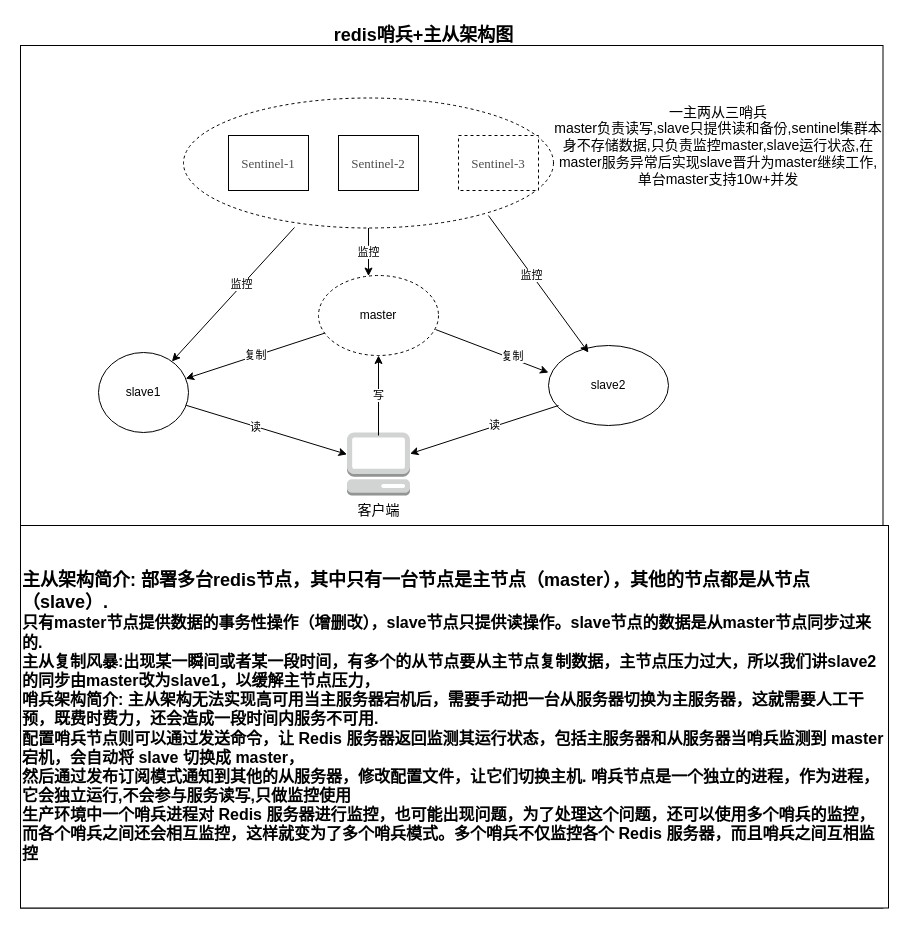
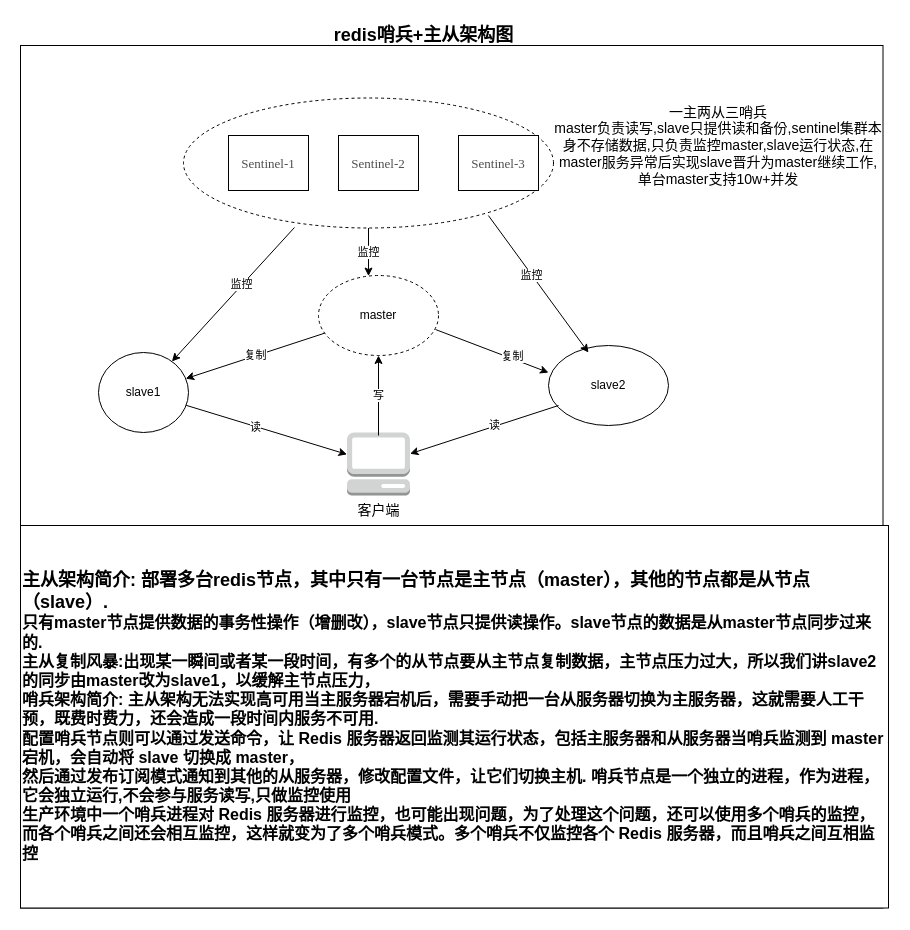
  <mxCell id="0" />
  <mxCell id="1" parent="0" />
  <mxCell id="2" value="" style="whiteSpace=wrap;html=1;aspect=fixed;" parent="1" vertex="1"><mxGeometry x="20" y="45" width="862.5" height="862.5" as="geometry" /></mxCell>
  <mxCell id="3" value="" style="rounded=0;whiteSpace=wrap;html=1;" parent="1" vertex="1"><mxGeometry x="288" y="155" width="60" height="35" as="geometry" /></mxCell>
  <mxCell id="4" value="监控" style="edgeStyle=orthogonalEdgeStyle;rounded=0;orthogonalLoop=1;jettySize=auto;html=1;" parent="1" source="5" target="9" edge="1"><mxGeometry relative="1" as="geometry"><Array as="points"><mxPoint x="368" y="245" /><mxPoint x="368" y="245" /></Array></mxGeometry></mxCell>
  <mxCell id="5" value="Attribute" style="ellipse;whiteSpace=wrap;html=1;align=center;dashed=1;" parent="1" vertex="1"><mxGeometry x="183" y="97.5" width="370" height="130" as="geometry" /></mxCell>
  <mxCell id="6" value="&lt;span style=&quot;color: rgb(77, 77, 77); font-family: 微软雅黑; font-size: 13px; background-color: rgba(255, 255, 255, 0.01);&quot;&gt;Sentinel-1&lt;/span&gt;" style="rounded=0;whiteSpace=wrap;html=1;" parent="1" vertex="1"><mxGeometry x="228" y="135" width="80" height="55" as="geometry" /></mxCell>
  <mxCell id="7" value="&lt;span style=&quot;color: rgb(77, 77, 77); font-family: 微软雅黑; font-size: 13px; background-color: rgba(255, 255, 255, 0.01);&quot;&gt;Sentinel-2&lt;/span&gt;" style="rounded=0;whiteSpace=wrap;html=1;" parent="1" vertex="1"><mxGeometry x="338" y="135" width="80" height="55" as="geometry" /></mxCell>
- <mxCell id="8" value="&lt;span style=&quot;color: rgb(77, 77, 77); font-family: 微软雅黑; font-size: 13px; background-color: rgba(255, 255, 255, 0.01);&quot;&gt;Sentinel-3&lt;/span&gt;" style="rounded=0;whiteSpace=wrap;html=1;dashed=1;" parent="1" vertex="1"><mxGeometry x="458" y="135" width="80" height="55" as="geometry" /></mxCell>
+ <mxCell id="8" value="&lt;span style=&quot;color: rgb(77, 77, 77); font-family: 微软雅黑; font-size: 13px; background-color: rgba(255, 255, 255, 0.01);&quot;&gt;Sentinel-3&lt;/span&gt;" style="rounded=0;whiteSpace=wrap;html=1;" parent="1" vertex="1"><mxGeometry x="458" y="135" width="80" height="55" as="geometry" /></mxCell>
  <mxCell id="9" value="master" style="ellipse;whiteSpace=wrap;html=1;dashed=1;" parent="1" vertex="1"><mxGeometry x="318" y="275" width="120" height="80" as="geometry" /></mxCell>
  <mxCell id="10" value="slave1" style="ellipse;whiteSpace=wrap;html=1;" parent="1" vertex="1"><mxGeometry x="98" y="352" width="90" height="80" as="geometry" /></mxCell>
  <mxCell id="11" value="slave2" style="ellipse;whiteSpace=wrap;html=1;" parent="1" vertex="1"><mxGeometry x="548" y="345" width="120" height="80" as="geometry" /></mxCell>
  <mxCell id="12" value="复制" style="endArrow=classic;html=1;rounded=0;" parent="1" source="9" target="10" edge="1"><mxGeometry width="50" height="50" relative="1" as="geometry"><mxPoint x="318" y="385" as="sourcePoint" /><mxPoint x="368" y="335" as="targetPoint" /></mxGeometry></mxCell>
  <mxCell id="13" value="" style="endArrow=classic;html=1;rounded=0;exitX=0.975;exitY=0.675;exitDx=0;exitDy=0;exitPerimeter=0;entryX=0;entryY=0.338;entryDx=0;entryDy=0;entryPerimeter=0;" parent="1" source="9" target="11" edge="1"><mxGeometry width="50" height="50" relative="1" as="geometry"><mxPoint x="428" y="355" as="sourcePoint" /><mxPoint x="478" y="305" as="targetPoint" /></mxGeometry></mxCell>
  <mxCell id="14" value="复制" style="edgeLabel;html=1;align=center;verticalAlign=middle;resizable=0;points=[];" parent="13" vertex="1" connectable="0"><mxGeometry x="0.346" y="3" relative="1" as="geometry"><mxPoint as="offset" /></mxGeometry></mxCell>
  <mxCell id="15" value="" style="endArrow=classic;html=1;rounded=0;exitX=0.3;exitY=0.996;exitDx=0;exitDy=0;exitPerimeter=0;" parent="1" source="5" target="10" edge="1"><mxGeometry width="50" height="50" relative="1" as="geometry"><mxPoint x="278" y="285" as="sourcePoint" /><mxPoint x="328" y="235" as="targetPoint" /></mxGeometry></mxCell>
  <mxCell id="16" value="监控" style="edgeLabel;html=1;align=center;verticalAlign=middle;resizable=0;points=[];" parent="15" vertex="1" connectable="0"><mxGeometry x="-0.141" y="-1" relative="1" as="geometry"><mxPoint as="offset" /></mxGeometry></mxCell>
  <mxCell id="17" value="" style="endArrow=classic;html=1;rounded=0;exitX=0.824;exitY=0.904;exitDx=0;exitDy=0;exitPerimeter=0;entryX=0.333;entryY=0.088;entryDx=0;entryDy=0;entryPerimeter=0;" parent="1" source="5" target="11" edge="1"><mxGeometry width="50" height="50" relative="1" as="geometry"><mxPoint x="606.5" y="227.5" as="sourcePoint" /><mxPoint x="538.002" y="377.26" as="targetPoint" /></mxGeometry></mxCell>
  <mxCell id="18" value="监控" style="edgeLabel;html=1;align=center;verticalAlign=middle;resizable=0;points=[];" parent="17" vertex="1" connectable="0"><mxGeometry x="-0.141" y="-1" relative="1" as="geometry"><mxPoint as="offset" /></mxGeometry></mxCell>
  <mxCell id="19" value="一主两从三哨兵" style="text;html=1;align=center;verticalAlign=middle;resizable=0;points=[];autosize=1;strokeColor=none;fillColor=none;" parent="1" vertex="1"><mxGeometry x="368" y="565" width="110" height="30" as="geometry" /></mxCell>
  <mxCell id="20" value="&lt;div&gt;&lt;b&gt;&lt;font style=&quot;font-size: 18px;&quot;&gt;主从架构简介: 部署多台redis节点，其中只有一台节点是主节点（master），其他的节点都是从节点（slave）.&lt;/font&gt;&lt;/b&gt;&lt;/div&gt;&lt;div&gt;&lt;b&gt;&lt;font size=&quot;3&quot;&gt;只有master节点提供数据的事务性操作（增删改），slave节点只提供读操作。slave节点的数据是从master节点同步过来的.&lt;/font&gt;&lt;/b&gt;&lt;/div&gt;&lt;div&gt;&lt;b&gt;&lt;font size=&quot;3&quot;&gt;主从复制风暴:出现某一瞬间或者某一段时间，有多个的从节点要从主节点复制数据，主节点压力过大，所以我们讲slave2的同步由master改为slave1，以缓解主节点压力，&lt;/font&gt;&lt;/b&gt;&lt;/div&gt;&lt;div&gt;&lt;b&gt;&lt;font size=&quot;3&quot;&gt;哨兵架构简介: 主从架构无法实现高可用当主服务器宕机后，需要手动把一台从服务器切换为主服务器，这就需要人工干预，既费时费力，还会造成一段时间内服务不可用.&lt;/font&gt;&lt;/b&gt;&lt;/div&gt;&lt;div&gt;&lt;b&gt;&lt;font size=&quot;3&quot;&gt;配置哨兵节点则可以通过发送命令，让 Redis 服务器返回监测其运行状态，包括主服务器和从服务器当哨兵监测到 master 宕机，会自动将 slave 切换成 master，&lt;/font&gt;&lt;/b&gt;&lt;/div&gt;&lt;div&gt;&lt;b&gt;&lt;font size=&quot;3&quot;&gt;然后通过发布订阅模式通知到其他的从服务器，修改配置文件，让它们切换主机. 哨兵节点是一个独立的进程，作为进程，它会独立运行,不会参与服务读写,只做监控使用&lt;/font&gt;&lt;/b&gt;&lt;/div&gt;&lt;div&gt;&lt;b&gt;&lt;font size=&quot;3&quot;&gt;生产环境中一个哨兵进程对 Redis 服务器进行监控，也可能出现问题，为了处理这个问题，还可以使用多个哨兵的监控，&lt;/font&gt;&lt;/b&gt;&lt;/div&gt;&lt;div&gt;&lt;b&gt;&lt;font size=&quot;3&quot;&gt;而各个哨兵之间还会相互监控，这样就变为了多个哨兵模式。多个哨兵不仅监控各个 Redis 服务器，而且哨兵之间互相监控&lt;/font&gt;&lt;/b&gt;&lt;/div&gt;" style="rounded=0;whiteSpace=wrap;html=1;align=left;" parent="1" vertex="1"><mxGeometry x="20" y="525" width="868" height="382.5" as="geometry" /></mxCell>
  <mxCell id="21" value="&lt;font style=&quot;font-size: 18px;&quot;&gt;&lt;b&gt;redis哨兵+主从架构图&lt;/b&gt;&lt;/font&gt;" style="text;html=1;align=center;verticalAlign=middle;resizable=0;points=[];autosize=1;strokeColor=none;fillColor=none;" parent="1" vertex="1"><mxGeometry x="323" y="20" width="200" height="30" as="geometry" /></mxCell>
  <mxCell id="22" value="&lt;span style=&quot;text-align: left;&quot;&gt;一主两从三哨兵&lt;/span&gt;&lt;br style=&quot;border-color: var(--border-color); text-align: left;&quot;&gt;&lt;span style=&quot;text-align: left;&quot;&gt;master负责读写,slave只提供读和备份,sentinel集群本身不存储数据,只负责监控master,slave运行状态,在master服务异常后实现slave晋升为master继续工作,单台master支持10w+并发&lt;/span&gt;" style="text;html=1;strokeColor=none;fillColor=none;align=center;verticalAlign=middle;whiteSpace=wrap;rounded=0;fontSize=14;fontColor=#000000;" parent="1" vertex="1"><mxGeometry x="553" y="115" width="330" height="60" as="geometry" /></mxCell>
  <mxCell id="23" value="客户端" style="outlineConnect=0;dashed=0;verticalLabelPosition=bottom;verticalAlign=top;align=center;html=1;shape=mxgraph.aws3.management_console;fillColor=#D2D3D3;gradientColor=none;fontSize=14;fontColor=#000000;" parent="1" vertex="1"><mxGeometry x="346.5" y="432" width="63" height="63" as="geometry" /></mxCell>
  <mxCell id="24" value="" style="endArrow=classic;html=1;rounded=0;" parent="1" source="10" target="23" edge="1"><mxGeometry width="50" height="50" relative="1" as="geometry"><mxPoint x="268" y="431.01" as="sourcePoint" /><mxPoint x="388" y="446.5" as="targetPoint" /></mxGeometry></mxCell>
  <mxCell id="25" value="读" style="edgeLabel;html=1;align=center;verticalAlign=middle;resizable=0;points=[];" parent="24" vertex="1" connectable="0"><mxGeometry x="-0.141" y="-1" relative="1" as="geometry"><mxPoint as="offset" /></mxGeometry></mxCell>
  <mxCell id="26" value="写" style="endArrow=classic;html=1;rounded=0;" edge="1" parent="1" target="9"><mxGeometry width="50" height="50" relative="1" as="geometry"><mxPoint x="378" y="435" as="sourcePoint" /><mxPoint x="428" y="385" as="targetPoint" /><Array as="points"><mxPoint x="378" y="395" /></Array></mxGeometry></mxCell>
  <mxCell id="27" value="" style="endArrow=classic;html=1;rounded=0;" edge="1" parent="1" target="23"><mxGeometry width="50" height="50" relative="1" as="geometry"><mxPoint x="558" y="405" as="sourcePoint" /><mxPoint x="702.55" y="448.763" as="targetPoint" /></mxGeometry></mxCell>
  <mxCell id="28" value="读" style="edgeLabel;html=1;align=center;verticalAlign=middle;resizable=0;points=[];" vertex="1" connectable="0" parent="27"><mxGeometry x="-0.141" y="-1" relative="1" as="geometry"><mxPoint as="offset" /></mxGeometry></mxCell>
